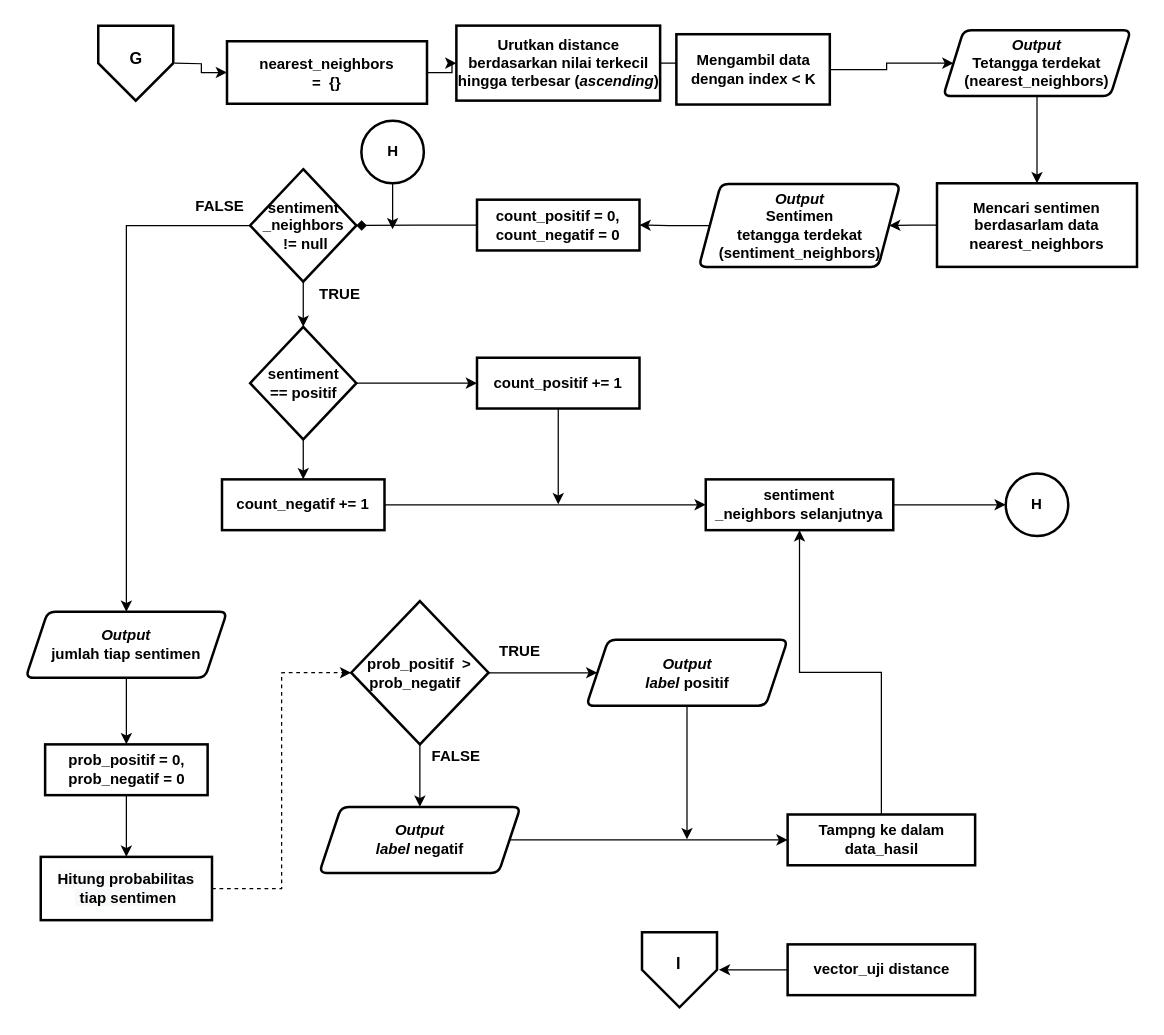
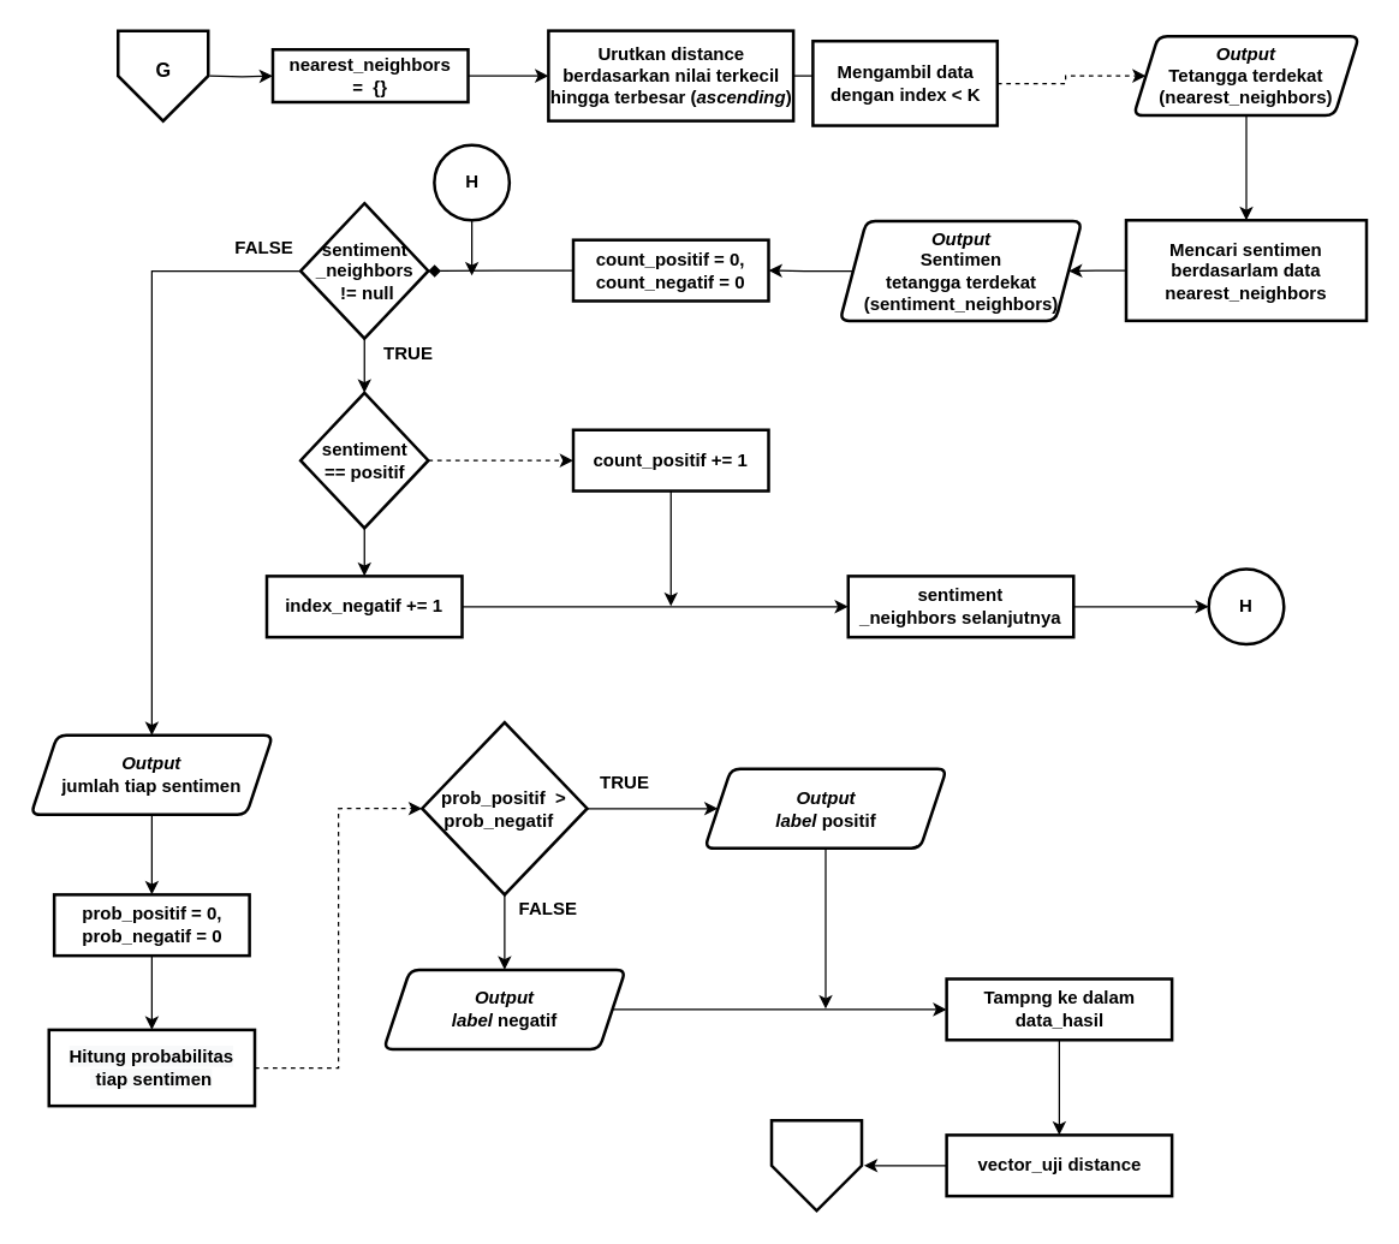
  <mxCell id="0" />
  <mxCell id="1" parent="0" />
  <mxCell id="2" style="edgeStyle=orthogonalEdgeStyle;rounded=0;orthogonalLoop=1;jettySize=auto;html=1;entryX=0;entryY=0.5;entryDx=0;entryDy=0;" parent="1" target="10" edge="1"><mxGeometry relative="1" as="geometry"><mxPoint x="139" y="50" as="sourcePoint" /></mxGeometry></mxCell>
  <mxCell id="3" style="edgeStyle=orthogonalEdgeStyle;rounded=0;orthogonalLoop=1;jettySize=auto;html=1;entryX=0;entryY=0.5;entryDx=0;entryDy=0;" parent="1" source="4" target="6" edge="1"><mxGeometry relative="1" as="geometry" /></mxCell>
  <mxCell id="4" value="Urutkan distance berdasarkan nilai terkecil hingga terbesar (&lt;i&gt;ascending&lt;/i&gt;)" style="rounded=1;whiteSpace=wrap;html=1;absoluteArcSize=1;arcSize=0;strokeWidth=2;fontStyle=1" parent="1" vertex="1"><mxGeometry x="364.5" y="20" width="163" height="60" as="geometry" /></mxCell>
- <mxCell id="5" style="edgeStyle=orthogonalEdgeStyle;rounded=0;orthogonalLoop=1;jettySize=auto;html=1;entryX=0;entryY=0.5;entryDx=0;entryDy=0;" parent="1" source="6" target="8" edge="1"><mxGeometry relative="1" as="geometry" /></mxCell>
+ <mxCell id="5" style="edgeStyle=orthogonalEdgeStyle;rounded=0;orthogonalLoop=1;jettySize=auto;html=1;entryX=0;entryY=0.5;entryDx=0;entryDy=0;dashed=1;" parent="1" source="6" target="8" edge="1"><mxGeometry relative="1" as="geometry" /></mxCell>
  <mxCell id="6" value="&lt;span&gt;Mengambil data dengan index &amp;lt; K&lt;/span&gt;" style="rounded=1;whiteSpace=wrap;html=1;absoluteArcSize=1;arcSize=0;strokeWidth=2;fontStyle=1" parent="1" vertex="1"><mxGeometry x="540.5" y="26.88" width="122.75" height="56.25" as="geometry" /></mxCell>
  <mxCell id="7" style="edgeStyle=orthogonalEdgeStyle;rounded=0;orthogonalLoop=1;jettySize=auto;html=1;entryX=0.5;entryY=0;entryDx=0;entryDy=0;" parent="1" source="8" target="12" edge="1"><mxGeometry relative="1" as="geometry" /></mxCell>
  <mxCell id="8" value="&lt;i&gt;Output&lt;/i&gt;&lt;br&gt;Tetangga terdekat&lt;br&gt;(nearest_neighbors)" style="shape=parallelogram;html=1;strokeWidth=2;perimeter=parallelogramPerimeter;whiteSpace=wrap;rounded=1;arcSize=12;size=0.109;fontStyle=1" parent="1" vertex="1"><mxGeometry x="754" y="23.76" width="150" height="52.5" as="geometry" /></mxCell>
  <mxCell id="9" style="edgeStyle=orthogonalEdgeStyle;rounded=0;orthogonalLoop=1;jettySize=auto;html=1;entryX=0;entryY=0.5;entryDx=0;entryDy=0;" parent="1" source="10" target="4" edge="1"><mxGeometry relative="1" as="geometry" /></mxCell>
- <mxCell id="10" value="nearest_neighbors&lt;br&gt;&lt;span&gt;=&amp;nbsp; {}&lt;/span&gt;" style="rounded=1;whiteSpace=wrap;html=1;absoluteArcSize=1;arcSize=0;strokeWidth=2;fontStyle=1" parent="1" vertex="1"><mxGeometry x="181" y="32.5" width="160" height="50" as="geometry" /></mxCell>
+ <mxCell id="10" value="nearest_neighbors&lt;br&gt;&lt;span&gt;=&amp;nbsp; {}&lt;/span&gt;" style="rounded=1;whiteSpace=wrap;html=1;absoluteArcSize=1;arcSize=0;strokeWidth=2;fontStyle=1" parent="1" vertex="1"><mxGeometry x="181" y="32.5" width="130" height="35" as="geometry" /></mxCell>
  <mxCell id="11" style="edgeStyle=orthogonalEdgeStyle;rounded=0;orthogonalLoop=1;jettySize=auto;html=1;entryX=1;entryY=0.5;entryDx=0;entryDy=0;" parent="1" source="12" target="14" edge="1"><mxGeometry relative="1" as="geometry" /></mxCell>
  <mxCell id="12" value="Mencari sentimen&lt;br&gt;berdasarlam data nearest_neighbors" style="rounded=1;whiteSpace=wrap;html=1;absoluteArcSize=1;arcSize=0;strokeWidth=2;fontStyle=1" parent="1" vertex="1"><mxGeometry x="749" y="146.12" width="160" height="66.88" as="geometry" /></mxCell>
  <mxCell id="13" style="edgeStyle=orthogonalEdgeStyle;rounded=0;orthogonalLoop=1;jettySize=auto;html=1;entryX=1;entryY=0.5;entryDx=0;entryDy=0;" parent="1" source="14" target="16" edge="1"><mxGeometry relative="1" as="geometry" /></mxCell>
  <mxCell id="14" value="&lt;i&gt;Output&lt;/i&gt;&lt;br&gt;Sentimen &lt;br&gt;tetangga terdekat&lt;br&gt;(sentiment_neighbors)" style="shape=parallelogram;html=1;strokeWidth=2;perimeter=parallelogramPerimeter;whiteSpace=wrap;rounded=1;arcSize=12;size=0.109;fontStyle=1" parent="1" vertex="1"><mxGeometry x="558.5" y="146.75" width="161" height="66.25" as="geometry" /></mxCell>
  <mxCell id="15" style="edgeStyle=orthogonalEdgeStyle;rounded=0;orthogonalLoop=1;jettySize=auto;html=1;endArrow=diamond;" parent="1" source="16" target="19" edge="1"><mxGeometry relative="1" as="geometry" /></mxCell>
  <mxCell id="16" value="count_positif = 0,&lt;br&gt;&lt;span style=&quot;font-size: 12px&quot;&gt;count_negatif = 0&lt;/span&gt;" style="rounded=1;whiteSpace=wrap;html=1;absoluteArcSize=1;arcSize=0;strokeWidth=2;fontStyle=1" parent="1" vertex="1"><mxGeometry x="381" y="159.25" width="130" height="40.62" as="geometry" /></mxCell>
  <mxCell id="17" style="edgeStyle=orthogonalEdgeStyle;rounded=0;orthogonalLoop=1;jettySize=auto;html=1;entryX=0.5;entryY=0;entryDx=0;entryDy=0;entryPerimeter=0;" parent="1" source="19" target="22" edge="1"><mxGeometry relative="1" as="geometry" /></mxCell>
  <mxCell id="18" style="edgeStyle=orthogonalEdgeStyle;rounded=0;orthogonalLoop=1;jettySize=auto;html=1;entryX=0.5;entryY=0;entryDx=0;entryDy=0;" parent="1" source="19" target="37" edge="1"><mxGeometry relative="1" as="geometry" /></mxCell>
  <mxCell id="19" value="&lt;span style=&quot;font-size: 12px&quot;&gt;sentiment&lt;br&gt;_neighbors&lt;br&gt;&lt;/span&gt;&lt;b&gt;&amp;nbsp;!= null&lt;/b&gt;" style="strokeWidth=2;html=1;shape=mxgraph.flowchart.decision;whiteSpace=wrap;fontStyle=1" parent="1" vertex="1"><mxGeometry x="199.5" y="134.88" width="85" height="90" as="geometry" /></mxCell>
- <mxCell id="20" style="edgeStyle=orthogonalEdgeStyle;rounded=0;orthogonalLoop=1;jettySize=auto;html=1;entryX=0;entryY=0.5;entryDx=0;entryDy=0;" parent="1" source="22" target="24" edge="1"><mxGeometry relative="1" as="geometry" /></mxCell>
+ <mxCell id="20" style="edgeStyle=orthogonalEdgeStyle;rounded=0;orthogonalLoop=1;jettySize=auto;html=1;entryX=0;entryY=0.5;entryDx=0;entryDy=0;dashed=1;" parent="1" source="22" target="24" edge="1"><mxGeometry relative="1" as="geometry" /></mxCell>
  <mxCell id="21" style="edgeStyle=orthogonalEdgeStyle;rounded=0;orthogonalLoop=1;jettySize=auto;html=1;entryX=0.5;entryY=0;entryDx=0;entryDy=0;" parent="1" source="22" target="26" edge="1"><mxGeometry relative="1" as="geometry" /></mxCell>
  <mxCell id="22" value="&lt;span style=&quot;font-size: 12px&quot;&gt;sentiment&lt;br&gt;== positif&lt;br&gt;&lt;/span&gt;" style="strokeWidth=2;html=1;shape=mxgraph.flowchart.decision;whiteSpace=wrap;fontStyle=1" parent="1" vertex="1"><mxGeometry x="199.5" y="261" width="85" height="90" as="geometry" /></mxCell>
  <mxCell id="23" style="edgeStyle=orthogonalEdgeStyle;rounded=0;orthogonalLoop=1;jettySize=auto;html=1;" parent="1" source="24" edge="1"><mxGeometry relative="1" as="geometry"><mxPoint x="446" y="403" as="targetPoint" /></mxGeometry></mxCell>
  <mxCell id="24" value="count_positif += 1" style="rounded=1;whiteSpace=wrap;html=1;absoluteArcSize=1;arcSize=0;strokeWidth=2;fontStyle=1" parent="1" vertex="1"><mxGeometry x="381" y="285.69" width="130" height="40.62" as="geometry" /></mxCell>
  <mxCell id="25" style="edgeStyle=orthogonalEdgeStyle;rounded=0;orthogonalLoop=1;jettySize=auto;html=1;entryX=0;entryY=0.5;entryDx=0;entryDy=0;" parent="1" source="26" target="28" edge="1"><mxGeometry relative="1" as="geometry"><mxPoint x="554" y="403.31" as="targetPoint" /></mxGeometry></mxCell>
- <mxCell id="26" value="count_negatif += 1" style="rounded=1;whiteSpace=wrap;html=1;absoluteArcSize=1;arcSize=0;strokeWidth=2;fontStyle=1" parent="1" vertex="1"><mxGeometry x="177" y="383" width="130" height="40.62" as="geometry" /></mxCell>
+ <mxCell id="26" value="index_negatif += 1" style="rounded=1;whiteSpace=wrap;html=1;absoluteArcSize=1;arcSize=0;strokeWidth=2;fontStyle=1" parent="1" vertex="1"><mxGeometry x="177" y="383" width="130" height="40.62" as="geometry" /></mxCell>
  <mxCell id="27" style="edgeStyle=orthogonalEdgeStyle;rounded=0;orthogonalLoop=1;jettySize=auto;html=1;entryX=0;entryY=0.5;entryDx=0;entryDy=0;entryPerimeter=0;" parent="1" source="28" target="29" edge="1"><mxGeometry relative="1" as="geometry" /></mxCell>
  <mxCell id="28" value="sentiment&lt;br&gt;_neighbors selanjutnya" style="rounded=1;whiteSpace=wrap;html=1;absoluteArcSize=1;arcSize=0;strokeWidth=2;fontStyle=1" parent="1" vertex="1"><mxGeometry x="564" y="383" width="150" height="40.62" as="geometry" /></mxCell>
  <mxCell id="29" value="H" style="strokeWidth=2;html=1;shape=mxgraph.flowchart.start_2;whiteSpace=wrap;fontStyle=1" parent="1" vertex="1"><mxGeometry x="804" y="378.31" width="50" height="50" as="geometry" /></mxCell>
  <mxCell id="30" style="edgeStyle=orthogonalEdgeStyle;rounded=0;orthogonalLoop=1;jettySize=auto;html=1;" parent="1" source="31" edge="1"><mxGeometry relative="1" as="geometry"><mxPoint x="313.5" y="183" as="targetPoint" /></mxGeometry></mxCell>
  <mxCell id="31" value="H" style="strokeWidth=2;html=1;shape=mxgraph.flowchart.start_2;whiteSpace=wrap;fontStyle=1" parent="1" vertex="1"><mxGeometry x="288.5" y="96.12" width="50" height="50" as="geometry" /></mxCell>
  <mxCell id="32" style="edgeStyle=orthogonalEdgeStyle;rounded=0;orthogonalLoop=1;jettySize=auto;html=1;" parent="1" source="33" target="35" edge="1"><mxGeometry relative="1" as="geometry" /></mxCell>
  <mxCell id="33" value="prob_positif = 0,&lt;br&gt;&lt;span style=&quot;font-size: 12px&quot;&gt;prob_negatif = 0&lt;/span&gt;" style="rounded=1;whiteSpace=wrap;html=1;absoluteArcSize=1;arcSize=0;strokeWidth=2;fontStyle=1" parent="1" vertex="1"><mxGeometry x="35.5" y="595" width="130" height="40.62" as="geometry" /></mxCell>
  <mxCell id="34" style="edgeStyle=orthogonalEdgeStyle;rounded=0;orthogonalLoop=1;jettySize=auto;html=1;entryX=0;entryY=0.5;entryDx=0;entryDy=0;entryPerimeter=0;dashed=1;" parent="1" source="35" target="42" edge="1"><mxGeometry relative="1" as="geometry" /></mxCell>
  <mxCell id="35" value="&lt;span style=&quot;color: rgb(0 , 0 , 0) ; font-family: &amp;#34;helvetica&amp;#34; ; font-size: 12px ; font-style: normal ; font-weight: 700 ; letter-spacing: normal ; text-align: center ; text-indent: 0px ; text-transform: none ; word-spacing: 0px ; background-color: rgb(248 , 249 , 250) ; display: inline ; float: none&quot;&gt;Hitung probabilitas&lt;br&gt;&amp;nbsp;tiap sentimen&lt;br&gt;&lt;/span&gt;" style="rounded=1;whiteSpace=wrap;html=1;absoluteArcSize=1;arcSize=0;strokeWidth=2;fontStyle=1" parent="1" vertex="1"><mxGeometry x="32" y="685" width="137" height="50.62" as="geometry" /></mxCell>
  <mxCell id="36" style="edgeStyle=orthogonalEdgeStyle;rounded=0;orthogonalLoop=1;jettySize=auto;html=1;entryX=0.5;entryY=0;entryDx=0;entryDy=0;" parent="1" source="37" target="33" edge="1"><mxGeometry relative="1" as="geometry" /></mxCell>
  <mxCell id="37" value="&lt;i&gt;Output&lt;/i&gt;&lt;br&gt;jumlah tiap sentimen" style="shape=parallelogram;html=1;strokeWidth=2;perimeter=parallelogramPerimeter;whiteSpace=wrap;rounded=1;arcSize=12;size=0.109;fontStyle=1" parent="1" vertex="1"><mxGeometry x="20" y="488.9" width="161" height="52.81" as="geometry" /></mxCell>
  <mxCell id="38" value="FALSE" style="text;html=1;align=center;verticalAlign=middle;resizable=0;points=[];autosize=1;fontStyle=1" parent="1" vertex="1"><mxGeometry x="149.5" y="155" width="50" height="20" as="geometry" /></mxCell>
  <mxCell id="39" value="TRUE" style="text;html=1;align=center;verticalAlign=middle;resizable=0;points=[];autosize=1;fontStyle=1" parent="1" vertex="1"><mxGeometry x="246" y="224.88" width="50" height="20" as="geometry" /></mxCell>
  <mxCell id="40" style="edgeStyle=orthogonalEdgeStyle;rounded=0;orthogonalLoop=1;jettySize=auto;html=1;" parent="1" source="42" target="44" edge="1"><mxGeometry relative="1" as="geometry" /></mxCell>
  <mxCell id="41" style="edgeStyle=orthogonalEdgeStyle;rounded=0;orthogonalLoop=1;jettySize=auto;html=1;entryX=0.5;entryY=0;entryDx=0;entryDy=0;" parent="1" source="42" target="46" edge="1"><mxGeometry relative="1" as="geometry" /></mxCell>
  <mxCell id="42" value="prob_positif&amp;nbsp; &amp;gt; prob_negatif&amp;nbsp;&amp;nbsp;&lt;span style=&quot;font-size: 12px&quot;&gt;&lt;br&gt;&lt;/span&gt;" style="strokeWidth=2;html=1;shape=mxgraph.flowchart.decision;whiteSpace=wrap;fontStyle=1" parent="1" vertex="1"><mxGeometry x="280.37" y="480.31" width="109.88" height="114.69" as="geometry" /></mxCell>
  <mxCell id="43" style="edgeStyle=orthogonalEdgeStyle;rounded=0;orthogonalLoop=1;jettySize=auto;html=1;exitX=0.5;exitY=1;exitDx=0;exitDy=0;" parent="1" source="44" edge="1"><mxGeometry relative="1" as="geometry"><mxPoint x="549" y="671" as="targetPoint" /><mxPoint x="549" y="560.06" as="sourcePoint" /></mxGeometry></mxCell>
  <mxCell id="44" value="&lt;i&gt;Output&lt;/i&gt;&lt;br&gt;&lt;i&gt;label &lt;/i&gt;positif" style="shape=parallelogram;html=1;strokeWidth=2;perimeter=parallelogramPerimeter;whiteSpace=wrap;rounded=1;arcSize=12;size=0.109;fontStyle=1" parent="1" vertex="1"><mxGeometry x="468.5" y="511.25" width="161" height="52.81" as="geometry" /></mxCell>
  <mxCell id="45" style="edgeStyle=orthogonalEdgeStyle;rounded=0;orthogonalLoop=1;jettySize=auto;html=1;entryX=0;entryY=0.5;entryDx=0;entryDy=0;" parent="1" source="46" target="48" edge="1"><mxGeometry relative="1" as="geometry" /></mxCell>
  <mxCell id="46" value="&lt;i&gt;Output&lt;/i&gt;&lt;br&gt;&lt;i&gt;label &lt;/i&gt;negatif" style="shape=parallelogram;html=1;strokeWidth=2;perimeter=parallelogramPerimeter;whiteSpace=wrap;rounded=1;arcSize=12;size=0.109;fontStyle=1" parent="1" vertex="1"><mxGeometry x="254.81" y="645" width="161" height="52.81" as="geometry" /></mxCell>
- <mxCell id="47" style="edgeStyle=orthogonalEdgeStyle;rounded=0;orthogonalLoop=1;jettySize=auto;html=1;" parent="1" source="48" target="28" edge="1"><mxGeometry relative="1" as="geometry" /></mxCell>
+ <mxCell id="47" style="edgeStyle=orthogonalEdgeStyle;rounded=0;orthogonalLoop=1;jettySize=auto;html=1;" parent="1" source="48" target="50" edge="1"><mxGeometry relative="1" as="geometry" /></mxCell>
  <mxCell id="48" value="Tampng ke dalam&lt;br&gt;data_hasil" style="rounded=1;whiteSpace=wrap;html=1;absoluteArcSize=1;arcSize=0;strokeWidth=2;fontStyle=1" parent="1" vertex="1"><mxGeometry x="629.5" y="651.1" width="150" height="40.62" as="geometry" /></mxCell>
  <mxCell id="49" style="edgeStyle=orthogonalEdgeStyle;rounded=0;orthogonalLoop=1;jettySize=auto;html=1;entryX=1;entryY=0.5;entryDx=0;entryDy=0;entryPerimeter=0;" parent="1" source="50" edge="1"><mxGeometry relative="1" as="geometry"><mxPoint x="574.5" y="775.31" as="targetPoint" /></mxGeometry></mxCell>
  <mxCell id="50" value="vector_uji distance" style="rounded=1;whiteSpace=wrap;html=1;absoluteArcSize=1;arcSize=0;strokeWidth=2;fontStyle=1" parent="1" vertex="1"><mxGeometry x="629.5" y="755" width="150" height="40.62" as="geometry" /></mxCell>
  <mxCell id="51" value="FALSE" style="text;html=1;align=center;verticalAlign=middle;resizable=0;points=[];autosize=1;fontStyle=1" parent="1" vertex="1"><mxGeometry x="338.5" y="595" width="50" height="20" as="geometry" /></mxCell>
  <mxCell id="52" value="TRUE" style="text;html=1;align=center;verticalAlign=middle;resizable=0;points=[];autosize=1;fontStyle=1" parent="1" vertex="1"><mxGeometry x="390.25" y="511.25" width="50" height="20" as="geometry" /></mxCell>
  <mxCell id="53" value="" style="verticalLabelPosition=bottom;verticalAlign=top;html=1;shape=offPageConnector;rounded=0;size=0.5;strokeWidth=2;" parent="1" vertex="1"><mxGeometry x="78" y="20.01" width="60" height="60" as="geometry" /></mxCell>
  <mxCell id="54" value="G" style="text;html=1;align=center;verticalAlign=middle;resizable=0;points=[];autosize=1;fontStyle=1;fontSize=13;" parent="1" vertex="1"><mxGeometry x="93" y="36.26" width="30" height="20" as="geometry" /></mxCell>
  <mxCell id="55" value="" style="verticalLabelPosition=bottom;verticalAlign=top;html=1;shape=offPageConnector;rounded=0;size=0.5;strokeWidth=2;" parent="1" vertex="1"><mxGeometry x="513" y="745.31" width="60" height="60" as="geometry" /></mxCell>
- <mxCell id="56" value="&lt;span style=&quot;font-size: 13px;&quot;&gt;I&lt;/span&gt;" style="text;html=1;align=center;verticalAlign=middle;resizable=0;points=[];autosize=1;fontStyle=1;fontSize=13;" parent="1" vertex="1"><mxGeometry x="531.75" y="760.31" width="20" height="20" as="geometry" /></mxCell>
